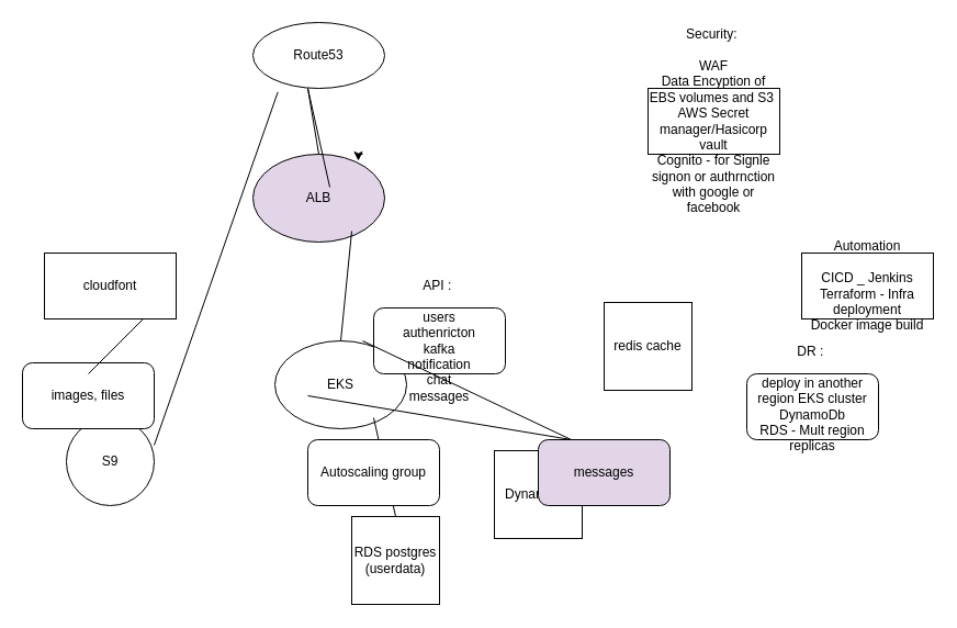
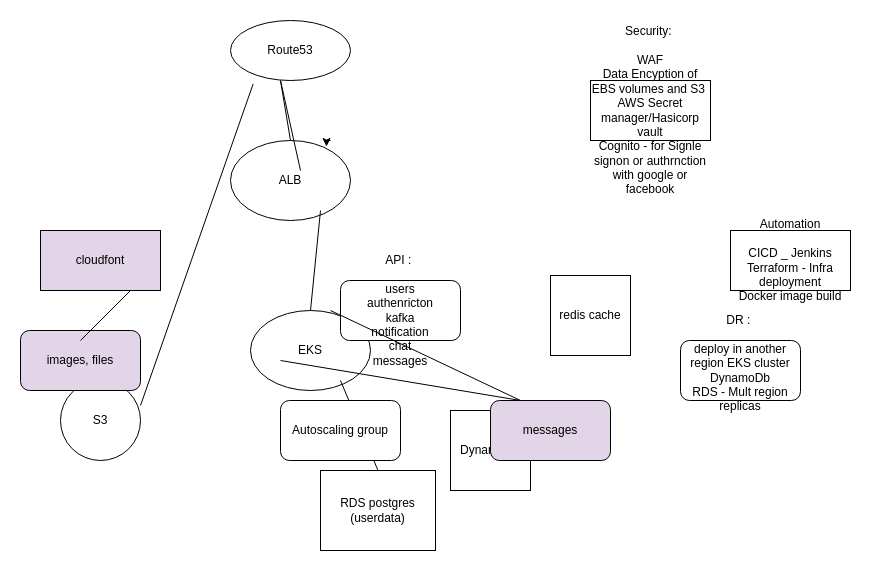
  <mxCell id="0" />
  <mxCell id="1" parent="0" />
- <mxCell id="2" value="ALB" style="ellipse;whiteSpace=wrap;html=1;fillColor=#e1d5e7;" vertex="1" parent="1"><mxGeometry x="230" y="140" width="120" height="80" as="geometry" /></mxCell>
+ <mxCell id="2" value="ALB" style="ellipse;whiteSpace=wrap;html=1;" vertex="1" parent="1"><mxGeometry x="230" y="140" width="120" height="80" as="geometry" /></mxCell>
  <mxCell id="3" value="Route53" style="ellipse;whiteSpace=wrap;html=1;" vertex="1" parent="1"><mxGeometry x="230" y="20" width="120" height="60" as="geometry" /></mxCell>
  <mxCell id="4" style="edgeStyle=orthogonalEdgeStyle;rounded=0;orthogonalLoop=1;jettySize=auto;html=1;entryX=0.8;entryY=0.075;entryDx=0;entryDy=0;entryPerimeter=0;" edge="1" parent="1" target="2"><mxGeometry relative="1" as="geometry"><mxPoint x="330" y="140" as="sourcePoint" /></mxGeometry></mxCell>
  <mxCell id="5" value="" style="endArrow=none;html=1;rounded=0;" edge="1" parent="1"><mxGeometry width="50" height="50" relative="1" as="geometry"><mxPoint x="290" y="140" as="sourcePoint" /><mxPoint x="300" y="170" as="targetPoint" /><Array as="points"><mxPoint x="280" y="80" /></Array></mxGeometry></mxCell>
  <mxCell id="6" value="EKS" style="ellipse;whiteSpace=wrap;html=1;" vertex="1" parent="1"><mxGeometry x="250" y="310" width="120" height="80" as="geometry" /></mxCell>
  <mxCell id="7" value="API :&amp;nbsp;&lt;br&gt;&lt;br&gt;users&lt;br&gt;authenricton&lt;br&gt;kafka&lt;br&gt;notification&lt;br&gt;chat&lt;br&gt;messages" style="rounded=1;whiteSpace=wrap;html=1;" vertex="1" parent="1"><mxGeometry x="340" y="280" width="120" height="60" as="geometry" /></mxCell>
- <mxCell id="8" value="S9" style="ellipse;whiteSpace=wrap;html=1;aspect=fixed;" vertex="1" parent="1"><mxGeometry x="60" y="380" width="80" height="80" as="geometry" /></mxCell>
- <mxCell id="9" value="images, files" style="rounded=1;whiteSpace=wrap;html=1;" vertex="1" parent="1"><mxGeometry x="20" y="330" width="120" height="60" as="geometry" /></mxCell>
+ <mxCell id="8" value="S3" style="ellipse;whiteSpace=wrap;html=1;aspect=fixed;" vertex="1" parent="1"><mxGeometry x="60" y="380" width="80" height="80" as="geometry" /></mxCell>
+ <mxCell id="9" value="images, files" style="rounded=1;whiteSpace=wrap;html=1;fillColor=#e1d5e7;" vertex="1" parent="1"><mxGeometry x="20" y="330" width="120" height="60" as="geometry" /></mxCell>
  <mxCell id="10" value="DynamoDb" style="whiteSpace=wrap;html=1;aspect=fixed;" vertex="1" parent="1"><mxGeometry x="450" y="410" width="80" height="80" as="geometry" /></mxCell>
  <mxCell id="11" value="messages" style="rounded=1;whiteSpace=wrap;html=1;fillColor=#e1d5e7;" vertex="1" parent="1"><mxGeometry x="490" y="400" width="120" height="60" as="geometry" /></mxCell>
- <mxCell id="12" value="RDS postgres (userdata)" style="whiteSpace=wrap;html=1;aspect=fixed;" vertex="1" parent="1"><mxGeometry x="320" y="470" width="80" height="80" as="geometry" /></mxCell>
+ <mxCell id="12" value="RDS postgres (userdata)" style="whiteSpace=wrap;html=1;aspect=fixed;" vertex="1" parent="1"><mxGeometry x="320" y="470" width="115" height="80" as="geometry" /></mxCell>
  <mxCell id="13" value="" style="endArrow=none;html=1;rounded=0;exitX=0.5;exitY=0;exitDx=0;exitDy=0;" edge="1" parent="1" source="6"><mxGeometry width="50" height="50" relative="1" as="geometry"><mxPoint x="270" y="260" as="sourcePoint" /><mxPoint x="320" y="210" as="targetPoint" /></mxGeometry></mxCell>
  <mxCell id="14" value="" style="endArrow=none;html=1;rounded=0;exitX=0.5;exitY=0;exitDx=0;exitDy=0;" edge="1" parent="1" source="12"><mxGeometry width="50" height="50" relative="1" as="geometry"><mxPoint x="290" y="430" as="sourcePoint" /><mxPoint x="340" y="380" as="targetPoint" /></mxGeometry></mxCell>
  <mxCell id="15" value="" style="endArrow=none;html=1;rounded=0;" edge="1" parent="1"><mxGeometry width="50" height="50" relative="1" as="geometry"><mxPoint x="280" y="360" as="sourcePoint" /><mxPoint x="330" y="310" as="targetPoint" /><Array as="points"><mxPoint x="520" y="400" /></Array></mxGeometry></mxCell>
- <mxCell id="16" value="cloudfont" style="rounded=0;whiteSpace=wrap;html=1;" vertex="1" parent="1"><mxGeometry x="40" y="230" width="120" height="60" as="geometry" /></mxCell>
+ <mxCell id="16" value="cloudfont" style="rounded=0;whiteSpace=wrap;html=1;fillColor=#e1d5e7;" vertex="1" parent="1"><mxGeometry x="40" y="230" width="120" height="60" as="geometry" /></mxCell>
  <mxCell id="17" value="" style="endArrow=none;html=1;rounded=0;" edge="1" parent="1"><mxGeometry width="50" height="50" relative="1" as="geometry"><mxPoint x="80" y="340" as="sourcePoint" /><mxPoint x="130" y="290" as="targetPoint" /></mxGeometry></mxCell>
  <mxCell id="18" value="Autoscaling group" style="rounded=1;whiteSpace=wrap;html=1;" vertex="1" parent="1"><mxGeometry x="280" y="400" width="120" height="60" as="geometry" /></mxCell>
  <mxCell id="19" value="redis cache" style="whiteSpace=wrap;html=1;aspect=fixed;" vertex="1" parent="1"><mxGeometry x="550" y="275" width="80" height="80" as="geometry" /></mxCell>
  <mxCell id="20" value="Security:&amp;nbsp;&lt;br&gt;&lt;br&gt;WAF&lt;br&gt;Data Encyption of EBS volumes and S3&amp;nbsp;&lt;br&gt;AWS Secret manager/Hasicorp vault&lt;br&gt;Cognito - for Signle signon or authrnction with google or facebook" style="whiteSpace=wrap;html=1;" vertex="1" parent="1"><mxGeometry x="590" y="80" width="120" height="60" as="geometry" /></mxCell>
  <mxCell id="21" value="Automation&lt;br&gt;&lt;br&gt;CICD _ Jenkins&lt;br&gt;Terraform - Infra deployment&lt;div&gt;Docker image build&lt;/div&gt;" style="whiteSpace=wrap;html=1;" vertex="1" parent="1"><mxGeometry x="730" y="230" width="120" height="60" as="geometry" /></mxCell>
  <mxCell id="22" value="DR :&amp;nbsp;&lt;br&gt;&lt;br&gt;deploy in another region EKS cluster&lt;br&gt;DynamoDb&lt;br&gt;RDS - Mult region replicas&lt;br&gt;&lt;div&gt;&lt;br/&gt;&lt;/div&gt;" style="rounded=1;whiteSpace=wrap;html=1;" vertex="1" parent="1"><mxGeometry x="680" y="340" width="120" height="60" as="geometry" /></mxCell>
  <mxCell id="23" value="" style="endArrow=none;html=1;rounded=0;exitX=1;exitY=0;exitDx=0;exitDy=0;entryX=0.189;entryY=1.056;entryDx=0;entryDy=0;entryPerimeter=0;" edge="1" parent="1" target="3"><mxGeometry width="50" height="50" relative="1" as="geometry"><mxPoint x="140" y="405" as="sourcePoint" /><mxPoint x="260" y="295" as="targetPoint" /></mxGeometry></mxCell>
